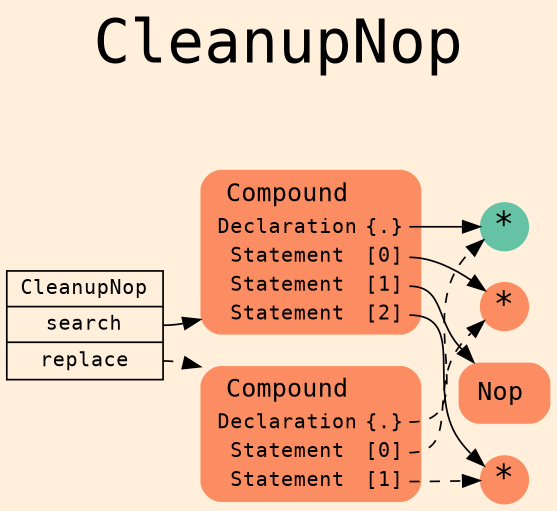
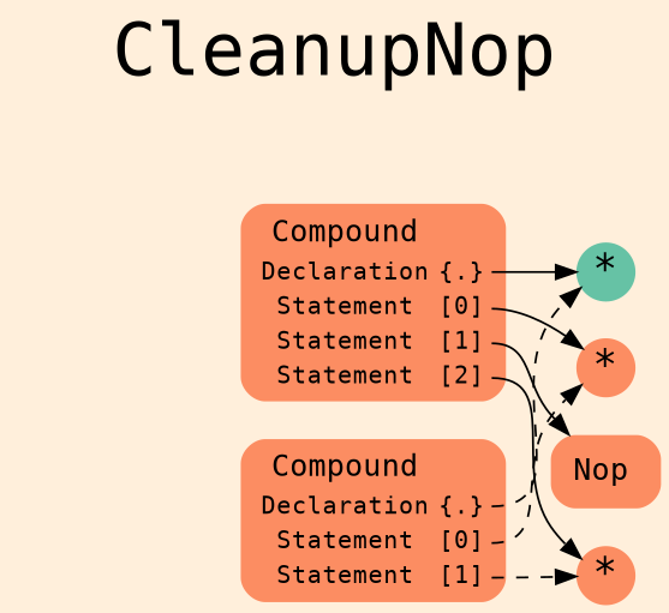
  digraph {
    bgcolor=antiquewhite1
    color=black
    fontcolor=black
    fontname="DejaVu Sans Mono"
    fontsize=36
    label=CleanupNop
    labelloc=t
    rankdir=LR
    ranksep=0.3
    node [fillcolor="/set28/2" fontname="DejaVu Sans Mono" fontsize=12 shape=plaintext style=filled]
    edge [color=black fontcolor=black fontname="DejaVu Sans Mono" tailport=port0]
-   n1 [color=black fillcolor=antiquewhite1 fontcolor=black label="<fixed> CleanupNop | <port0> search | <port1> replace" shape=record]
    n2 [label=<<TABLE BORDER="0" CELLBORDER="0" CELLSPACING="0">      <TR><TD><FONT POINT-SIZE="15.0">Compound</FONT></TD><TD></TD></TR>      <TR><TD>Declaration</TD><TD PORT="port0">{.}</TD></TR>      <TR><TD>Statement</TD><TD PORT="port1">[0]</TD></TR>      <TR><TD>Statement</TD><TD PORT="port2">[1]</TD></TR>      <TR><TD>Statement</TD><TD PORT="port3">[2]</TD></TR>     </TABLE>> style="rounded,filled"]
    n3 [label=<<TABLE BORDER="0" CELLBORDER="0" CELLSPACING="0">      <TR><TD><FONT POINT-SIZE="15.0">Compound</FONT></TD><TD></TD></TR>      <TR><TD>Declaration</TD><TD PORT="port0">{.}</TD></TR>      <TR><TD>Statement</TD><TD PORT="port1">[0]</TD></TR>      <TR><TD>Statement</TD><TD PORT="port2">[1]</TD></TR>     </TABLE>> style="rounded,filled"]
    n4 [fillcolor="/set28/1" fixedsize=true fontsize=20 height=0.4 label=<*> penwidth=0.0 shape=circle width=0.4]
    n5 [fixedsize=true fontsize=20 height=0.4 label=<*> penwidth=0.0 shape=circle width=0.4]
    n6 [label=<<TABLE BORDER="0" CELLBORDER="0" CELLSPACING="0">      <TR><TD><FONT POINT-SIZE="15.0">Nop</FONT></TD><TD></TD></TR>     </TABLE>> style="rounded,filled"]
    n7 [fixedsize=true fontsize=20 height=0.4 label=<*> penwidth=0.0 shape=circle width=0.4]
-   n1 -> n2
-   n1 -> n3 [style=dashed tailport=port1]
    n2 -> n4
    n2 -> n5 [tailport=port1]
    n2 -> n6 [tailport=port2]
    n2 -> n7 [tailport=port3]
    n3 -> n4 [style=dashed]
    n3 -> n5 [style=dashed tailport=port1]
    n3 -> n7 [style=dashed tailport=port2]
  }
